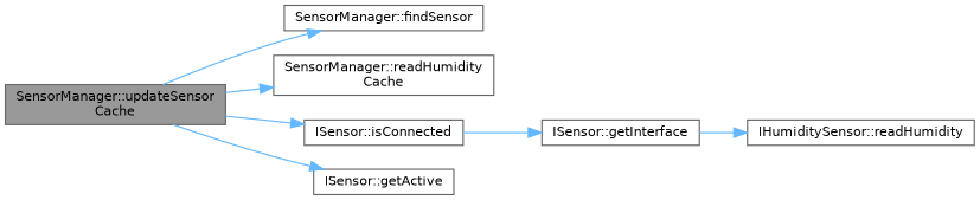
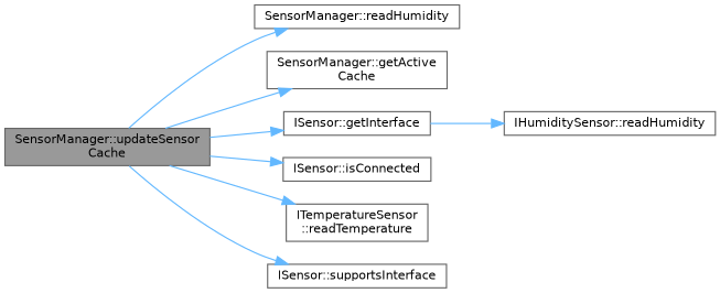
  digraph {
    fontname="DejaVu Sans"
    rankdir=LR
    node [color=grey40 fillcolor=white fontname="DejaVu Sans" fontsize=10 shape=box style=filled]
    edge [color=steelblue1 fontname="DejaVu Sans" fontsize=10 labelfontname=Helvetica labelfontsize=10 style=solid]
    n1 [color=gray40 fillcolor=grey60 fontcolor=black height=0.2 label="SensorManager::updateSensor\lCache" width=0.4]
-   n2 [height=0.2 label="SensorManager::findSensor" width=0.4]
-   n3 [height=0.2 label="SensorManager::readHumidity\lCache" width=0.4]
+   n2 [height=0.2 label="SensorManager::readHumidity" width=0.4]
+   n3 [height=0.2 label="SensorManager::getActive\lCache" width=0.4]
    n4 [height=0.2 label="ISensor::getInterface" width=0.4]
    n5 [height=0.2 label="ISensor::isConnected" width=0.4]
-   n7 [height=0.2 label="ISensor::getActive" width=0.4]
+   n6 [height=0.2 label="ITemperatureSensor\l::readTemperature" width=0.4]
+   n7 [height=0.2 label="ISensor::supportsInterface" width=0.4]
    n8 [height=0.2 label="IHumiditySensor::readHumidity" width=0.4]
    n1 -> n2
    n1 -> n3
-   n5 -> n4
+   n1 -> n4
    n1 -> n5
+   n1 -> n6
    n1 -> n7
    n4 -> n8
  }
